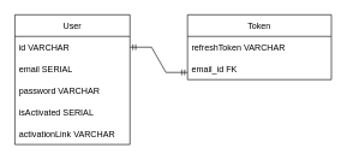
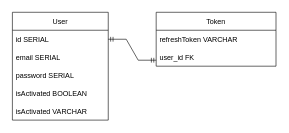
  <mxCell id="0" />
  <mxCell id="1" parent="0" />
  <mxCell id="2" value="User" style="swimlane;fontStyle=0;childLayout=stackLayout;horizontal=1;startSize=30;horizontalStack=0;resizeParent=1;resizeParentMax=0;resizeLast=0;collapsible=1;marginBottom=0;" vertex="1" parent="1"><mxGeometry x="20" y="20" width="160" height="180" as="geometry" /></mxCell>
- <mxCell id="3" value="id VARCHAR" style="text;strokeColor=none;fillColor=none;align=left;verticalAlign=middle;spacingLeft=4;spacingRight=4;overflow=hidden;points=[[0,0.5],[1,0.5]];portConstraint=eastwest;rotatable=0;" vertex="1" parent="2"><mxGeometry y="30" width="160" height="30" as="geometry" /></mxCell>
+ <mxCell id="3" value="id SERIAL" style="text;strokeColor=none;fillColor=none;align=left;verticalAlign=middle;spacingLeft=4;spacingRight=4;overflow=hidden;points=[[0,0.5],[1,0.5]];portConstraint=eastwest;rotatable=0;" vertex="1" parent="2"><mxGeometry y="30" width="160" height="30" as="geometry" /></mxCell>
  <mxCell id="4" value="email SERIAL" style="text;strokeColor=none;fillColor=none;align=left;verticalAlign=middle;spacingLeft=4;spacingRight=4;overflow=hidden;points=[[0,0.5],[1,0.5]];portConstraint=eastwest;rotatable=0;" vertex="1" parent="2"><mxGeometry y="60" width="160" height="30" as="geometry" /></mxCell>
- <mxCell id="5" value="password VARCHAR" style="text;strokeColor=none;fillColor=none;align=left;verticalAlign=middle;spacingLeft=4;spacingRight=4;overflow=hidden;points=[[0,0.5],[1,0.5]];portConstraint=eastwest;rotatable=0;" vertex="1" parent="2"><mxGeometry y="90" width="160" height="30" as="geometry" /></mxCell>
- <mxCell id="6" value="isActivated SERIAL" style="text;strokeColor=none;fillColor=none;align=left;verticalAlign=middle;spacingLeft=4;spacingRight=4;overflow=hidden;points=[[0,0.5],[1,0.5]];portConstraint=eastwest;rotatable=0;" vertex="1" parent="2"><mxGeometry y="120" width="160" height="30" as="geometry" /></mxCell>
- <mxCell id="7" value="activationLink VARCHAR" style="text;strokeColor=none;fillColor=none;align=left;verticalAlign=middle;spacingLeft=4;spacingRight=4;overflow=hidden;points=[[0,0.5],[1,0.5]];portConstraint=eastwest;rotatable=0;" vertex="1" parent="2"><mxGeometry y="150" width="160" height="30" as="geometry" /></mxCell>
+ <mxCell id="5" value="password SERIAL" style="text;strokeColor=none;fillColor=none;align=left;verticalAlign=middle;spacingLeft=4;spacingRight=4;overflow=hidden;points=[[0,0.5],[1,0.5]];portConstraint=eastwest;rotatable=0;" vertex="1" parent="2"><mxGeometry y="90" width="160" height="30" as="geometry" /></mxCell>
+ <mxCell id="6" value="isActivated BOOLEAN" style="text;strokeColor=none;fillColor=none;align=left;verticalAlign=middle;spacingLeft=4;spacingRight=4;overflow=hidden;points=[[0,0.5],[1,0.5]];portConstraint=eastwest;rotatable=0;" vertex="1" parent="2"><mxGeometry y="120" width="160" height="30" as="geometry" /></mxCell>
+ <mxCell id="7" value="isActivated VARCHAR" style="text;strokeColor=none;fillColor=none;align=left;verticalAlign=middle;spacingLeft=4;spacingRight=4;overflow=hidden;points=[[0,0.5],[1,0.5]];portConstraint=eastwest;rotatable=0;" vertex="1" parent="2"><mxGeometry y="150" width="160" height="30" as="geometry" /></mxCell>
  <mxCell id="8" value="Token" style="swimlane;fontStyle=0;childLayout=stackLayout;horizontal=1;startSize=30;horizontalStack=0;resizeParent=1;resizeParentMax=0;resizeLast=0;collapsible=1;marginBottom=0;" vertex="1" parent="1"><mxGeometry x="260" y="20" width="200" height="90" as="geometry" /></mxCell>
  <mxCell id="9" value="refreshToken VARCHAR" style="text;strokeColor=none;fillColor=none;align=left;verticalAlign=middle;spacingLeft=4;spacingRight=4;overflow=hidden;points=[[0,0.5],[1,0.5]];portConstraint=eastwest;rotatable=0;" vertex="1" parent="8"><mxGeometry y="30" width="200" height="30" as="geometry" /></mxCell>
- <mxCell id="10" value="email_id FK" style="text;strokeColor=none;fillColor=none;align=left;verticalAlign=middle;spacingLeft=4;spacingRight=4;overflow=hidden;points=[[0,0.5],[1,0.5]];portConstraint=eastwest;rotatable=0;" vertex="1" parent="8"><mxGeometry y="60" width="200" height="30" as="geometry" /></mxCell>
+ <mxCell id="10" value="user_id FK" style="text;strokeColor=none;fillColor=none;align=left;verticalAlign=middle;spacingLeft=4;spacingRight=4;overflow=hidden;points=[[0,0.5],[1,0.5]];portConstraint=eastwest;rotatable=0;" vertex="1" parent="8"><mxGeometry y="60" width="200" height="30" as="geometry" /></mxCell>
  <mxCell id="11" value="" style="edgeStyle=entityRelationEdgeStyle;fontSize=12;html=1;endArrow=ERmandOne;startArrow=ERmandOne;rounded=0;exitX=1;exitY=0.5;exitDx=0;exitDy=0;" edge="1" parent="1" source="3"><mxGeometry width="100" height="100" relative="1" as="geometry"><mxPoint x="160" y="200" as="sourcePoint" /><mxPoint x="260" y="100" as="targetPoint" /></mxGeometry></mxCell>
